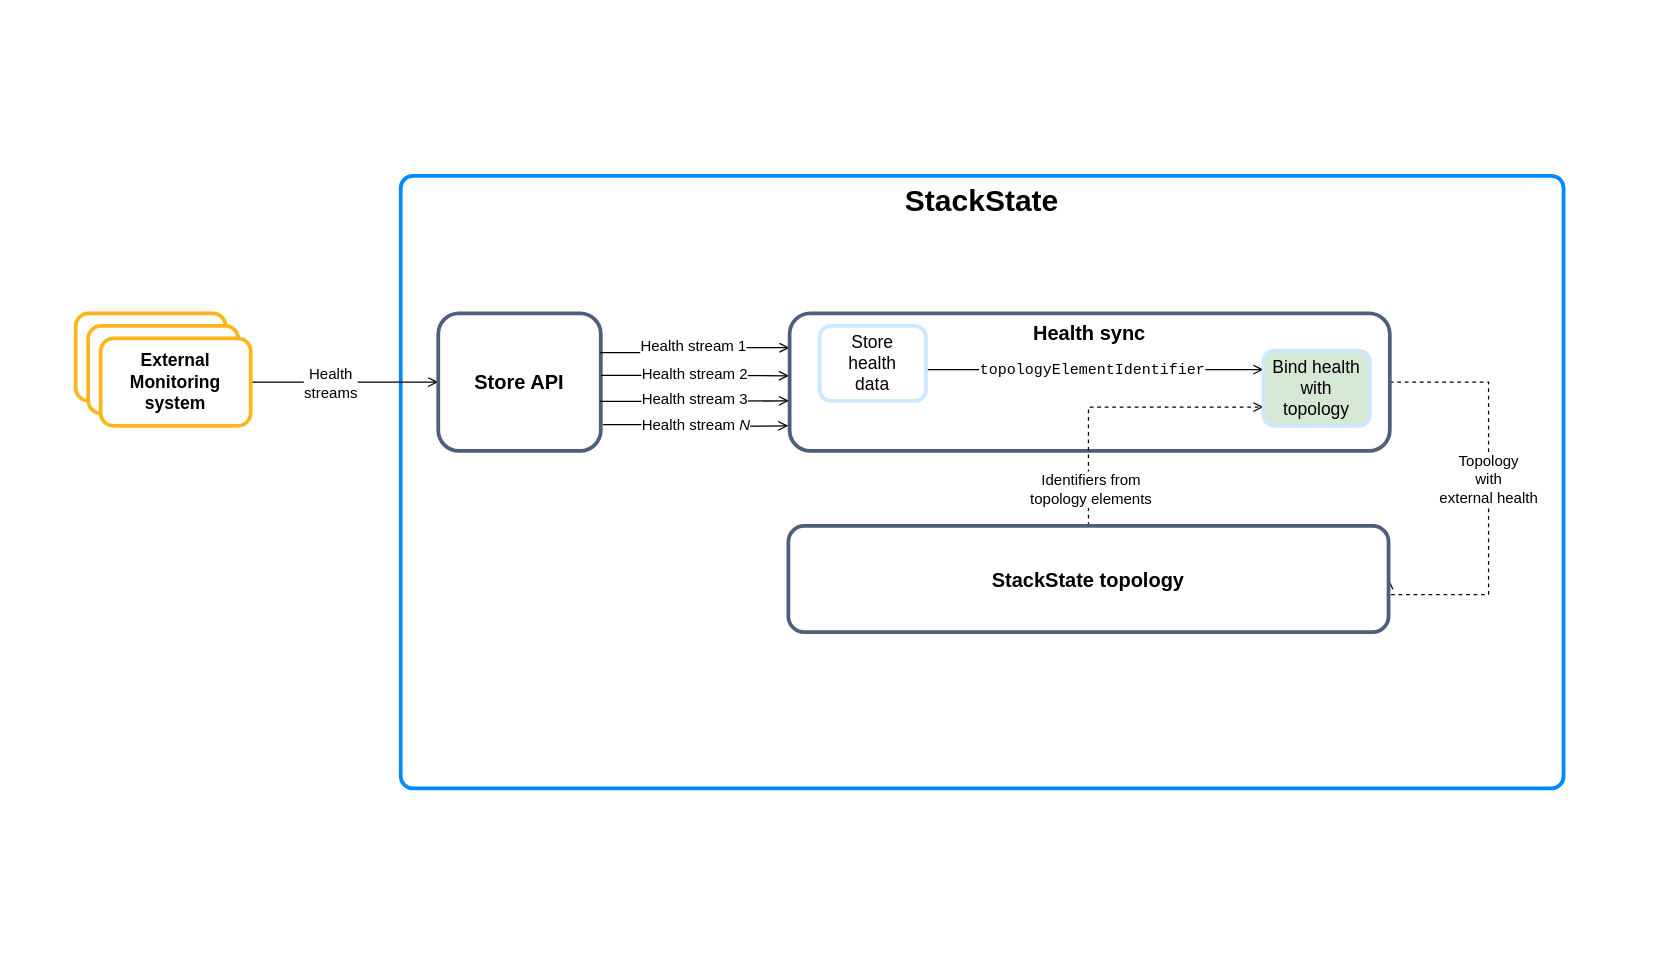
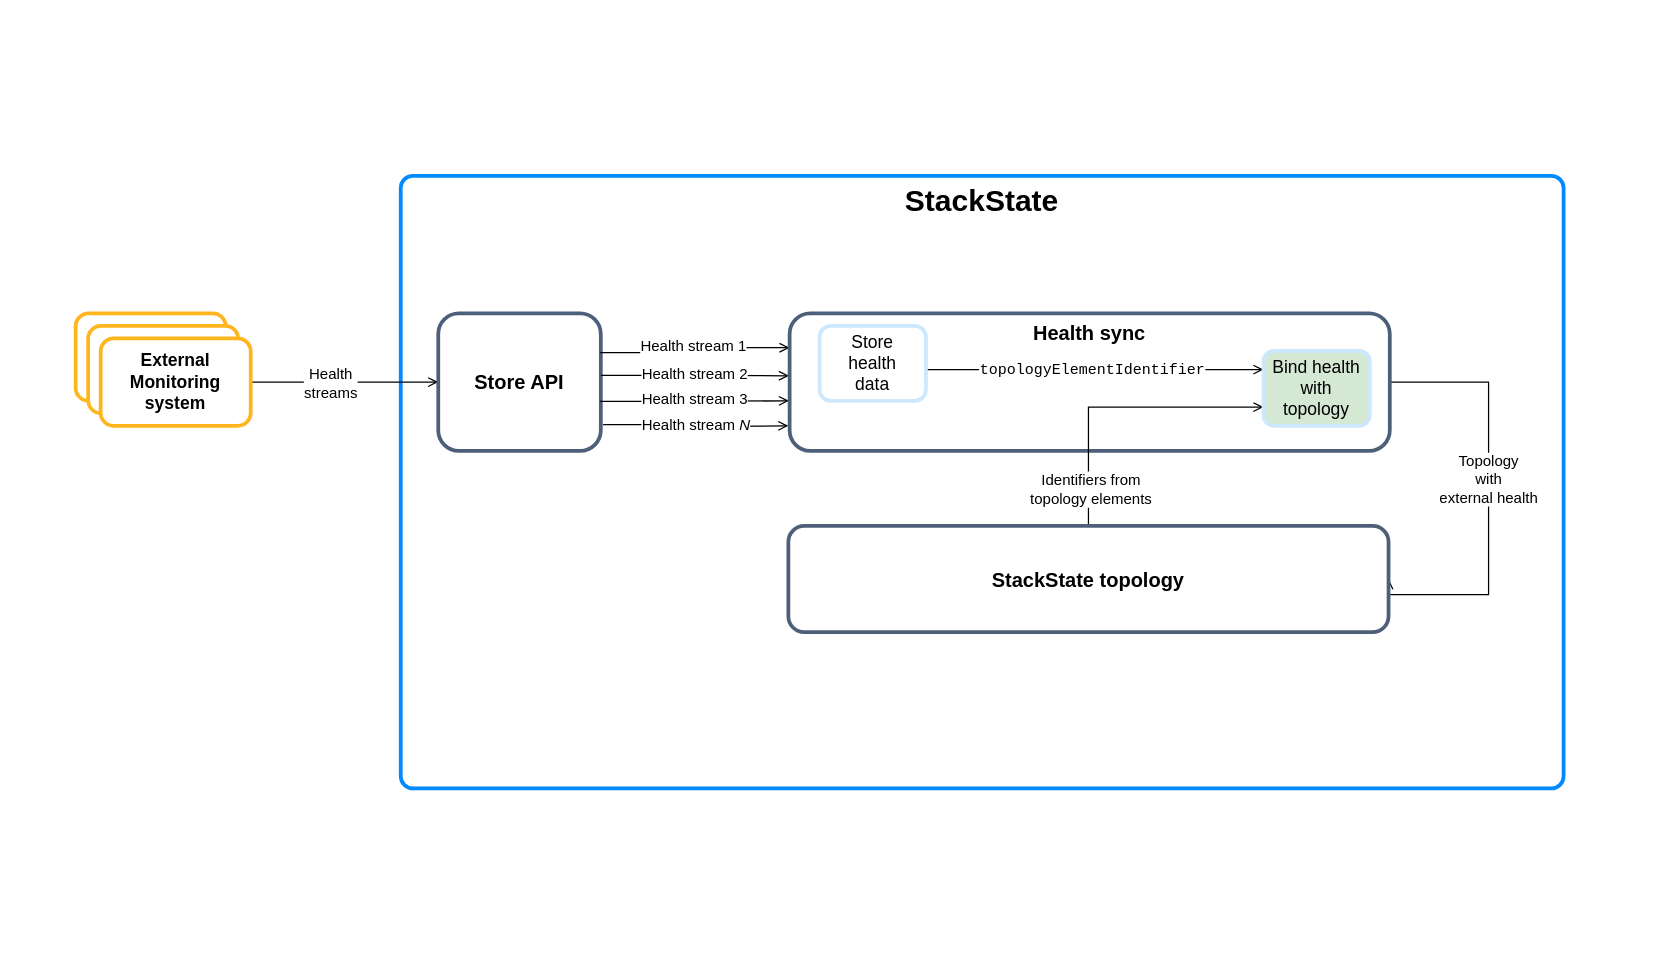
  <mxCell id="0" />
  <mxCell id="1" parent="0" />
  <mxCell id="2" value="" style="rounded=0;whiteSpace=wrap;html=1;align=center;strokeColor=none;" vertex="1" parent="1"><mxGeometry x="20" y="20" width="1280" height="720" as="geometry" /></mxCell>
  <mxCell id="3" value="&lt;b&gt;&lt;font style=&quot;font-size: 24px&quot;&gt;StackState&lt;/font&gt;&lt;/b&gt;" style="rounded=1;whiteSpace=wrap;html=1;strokeWidth=3;strokeColor=#008AFF;arcSize=2;verticalAlign=top;align=center;" vertex="1" parent="1"><mxGeometry x="320" y="140" width="930" height="490" as="geometry" /></mxCell>
  <mxCell id="4" style="edgeStyle=orthogonalEdgeStyle;rounded=0;orthogonalLoop=1;jettySize=auto;html=1;entryX=0;entryY=0.5;entryDx=0;entryDy=0;endArrow=open;endFill=0;" edge="1" parent="1" source="8" target="9"><mxGeometry relative="1" as="geometry"><mxPoint x="340" y="245" as="targetPoint" /></mxGeometry></mxCell>
  <mxCell id="5" value="&lt;font style=&quot;font-size: 12px&quot;&gt;Health&lt;br&gt;streams&lt;/font&gt;" style="edgeLabel;html=1;align=center;verticalAlign=middle;resizable=0;points=[];" vertex="1" connectable="0" parent="4"><mxGeometry x="-0.12" y="1" relative="1" as="geometry"><mxPoint x="-3" y="1" as="offset" /></mxGeometry></mxCell>
  <mxCell id="6" value="" style="rounded=1;whiteSpace=wrap;html=1;strokeWidth=3;strokeColor=#FFB61E;" vertex="1" parent="1"><mxGeometry x="60" y="250" width="120" height="70" as="geometry" /></mxCell>
  <mxCell id="7" value="" style="rounded=1;whiteSpace=wrap;html=1;strokeWidth=3;strokeColor=#FFB61E;" vertex="1" parent="1"><mxGeometry x="70" y="260" width="120" height="70" as="geometry" /></mxCell>
  <mxCell id="8" value="&lt;font style=&quot;font-size: 14px&quot;&gt;&lt;b&gt;External&lt;br&gt;Monitoring&lt;br&gt;system&lt;/b&gt;&lt;/font&gt;" style="rounded=1;whiteSpace=wrap;html=1;strokeWidth=3;strokeColor=#FFB61E;" vertex="1" parent="1"><mxGeometry x="80" y="270" width="120" height="70" as="geometry" /></mxCell>
  <mxCell id="9" value="&lt;b&gt;&lt;font style=&quot;font-size: 16px&quot;&gt;Store API&lt;/font&gt;&lt;/b&gt;" style="rounded=1;whiteSpace=wrap;html=1;strokeWidth=3;strokeColor=#4D5F79;align=center;" vertex="1" parent="1"><mxGeometry x="350" y="250" width="130" height="110" as="geometry" /></mxCell>
  <mxCell id="10" style="edgeStyle=orthogonalEdgeStyle;rounded=0;orthogonalLoop=1;jettySize=auto;html=1;entryX=0;entryY=0.25;entryDx=0;entryDy=0;endArrow=open;endFill=0;exitX=0.996;exitY=0.286;exitDx=0;exitDy=0;exitPerimeter=0;" edge="1" parent="1" source="9" target="20"><mxGeometry relative="1" as="geometry"><mxPoint x="490" y="280" as="sourcePoint" /><mxPoint x="599.532" y="279.8" as="targetPoint" /></mxGeometry></mxCell>
  <mxCell id="11" value="&lt;font style=&quot;font-size: 12px&quot;&gt;Health stream 1&lt;/font&gt;" style="edgeLabel;html=1;align=center;verticalAlign=middle;resizable=0;points=[];" vertex="1" connectable="0" parent="10"><mxGeometry x="0.105" y="1" relative="1" as="geometry"><mxPoint x="-8" as="offset" /></mxGeometry></mxCell>
  <mxCell id="12" style="edgeStyle=orthogonalEdgeStyle;rounded=0;orthogonalLoop=1;jettySize=auto;html=1;entryX=-0.001;entryY=0.454;entryDx=0;entryDy=0;entryPerimeter=0;endArrow=open;endFill=0;exitX=1.001;exitY=0.451;exitDx=0;exitDy=0;exitPerimeter=0;" edge="1" parent="1" source="9" target="20"><mxGeometry relative="1" as="geometry"><mxPoint x="490" y="300" as="sourcePoint" /><mxPoint x="599.064" y="298.84" as="targetPoint" /></mxGeometry></mxCell>
  <mxCell id="13" value="&lt;font style=&quot;font-size: 12px&quot;&gt;Health stream 2&lt;/font&gt;" style="edgeLabel;html=1;align=center;verticalAlign=middle;resizable=0;points=[];" vertex="1" connectable="0" parent="12"><mxGeometry x="0.105" y="1" relative="1" as="geometry"><mxPoint x="-8" as="offset" /></mxGeometry></mxCell>
  <mxCell id="14" style="edgeStyle=orthogonalEdgeStyle;rounded=0;orthogonalLoop=1;jettySize=auto;html=1;entryX=-0.001;entryY=0.636;entryDx=0;entryDy=0;entryPerimeter=0;endArrow=open;endFill=0;exitX=0.996;exitY=0.641;exitDx=0;exitDy=0;exitPerimeter=0;" edge="1" parent="1" source="9" target="20"><mxGeometry relative="1" as="geometry"><mxPoint x="490" y="320" as="sourcePoint" /><mxPoint x="598.596" y="318.44" as="targetPoint" /></mxGeometry></mxCell>
  <mxCell id="15" value="&lt;font style=&quot;font-size: 12px&quot;&gt;Health stream 3&lt;/font&gt;" style="edgeLabel;html=1;align=center;verticalAlign=middle;resizable=0;points=[];" vertex="1" connectable="0" parent="14"><mxGeometry x="0.105" y="1" relative="1" as="geometry"><mxPoint x="-8" as="offset" /></mxGeometry></mxCell>
  <mxCell id="16" style="edgeStyle=orthogonalEdgeStyle;rounded=0;orthogonalLoop=1;jettySize=auto;html=1;endArrow=open;endFill=0;exitX=1.014;exitY=0.81;exitDx=0;exitDy=0;exitPerimeter=0;" edge="1" parent="1" source="9"><mxGeometry relative="1" as="geometry"><mxPoint x="490" y="340" as="sourcePoint" /><mxPoint x="630" y="340" as="targetPoint" /></mxGeometry></mxCell>
  <mxCell id="17" value="&lt;font style=&quot;font-size: 12px&quot;&gt;Health stream &lt;i&gt;N&lt;/i&gt;&lt;/font&gt;" style="edgeLabel;html=1;align=center;verticalAlign=middle;resizable=0;points=[];" vertex="1" connectable="0" parent="16"><mxGeometry x="0.105" y="1" relative="1" as="geometry"><mxPoint x="-8" as="offset" /></mxGeometry></mxCell>
- <mxCell id="18" style="edgeStyle=orthogonalEdgeStyle;rounded=0;orthogonalLoop=1;jettySize=auto;html=1;entryX=1;entryY=0.5;entryDx=0;entryDy=0;endArrow=open;endFill=0;exitX=1;exitY=0.5;exitDx=0;exitDy=0;dashed=1;" edge="1" parent="1" source="20" target="23"><mxGeometry relative="1" as="geometry"><Array as="points"><mxPoint x="1190" y="305" /><mxPoint x="1190" y="475" /></Array></mxGeometry></mxCell>
+ <mxCell id="18" style="edgeStyle=orthogonalEdgeStyle;rounded=0;orthogonalLoop=1;jettySize=auto;html=1;entryX=1;entryY=0.5;entryDx=0;entryDy=0;endArrow=open;endFill=0;exitX=1;exitY=0.5;exitDx=0;exitDy=0;" edge="1" parent="1" source="20" target="23"><mxGeometry relative="1" as="geometry"><Array as="points"><mxPoint x="1190" y="305" /><mxPoint x="1190" y="475" /></Array></mxGeometry></mxCell>
  <mxCell id="19" value="&lt;font style=&quot;font-size: 12px&quot;&gt;Topology&lt;br&gt;with&lt;br&gt;external health&lt;/font&gt;" style="edgeLabel;html=1;align=center;verticalAlign=middle;resizable=0;points=[];" vertex="1" connectable="0" parent="18"><mxGeometry x="-0.084" y="-1" relative="1" as="geometry"><mxPoint as="offset" /></mxGeometry></mxCell>
  <mxCell id="20" value="&lt;b&gt;&lt;font style=&quot;font-size: 16px&quot;&gt;Health sync&lt;/font&gt;&lt;/b&gt;" style="rounded=1;whiteSpace=wrap;html=1;strokeWidth=3;strokeColor=#4D5F79;align=center;verticalAlign=top;" vertex="1" parent="1"><mxGeometry x="631" y="250" width="480" height="110" as="geometry" /></mxCell>
- <mxCell id="21" style="edgeStyle=orthogonalEdgeStyle;rounded=0;orthogonalLoop=1;jettySize=auto;html=1;entryX=0;entryY=0.75;entryDx=0;entryDy=0;endArrow=open;endFill=0;exitX=0.5;exitY=0;exitDx=0;exitDy=0;dashed=1;" edge="1" parent="1" source="23" target="27"><mxGeometry relative="1" as="geometry" /></mxCell>
+ <mxCell id="21" style="edgeStyle=orthogonalEdgeStyle;rounded=0;orthogonalLoop=1;jettySize=auto;html=1;entryX=0;entryY=0.75;entryDx=0;entryDy=0;endArrow=open;endFill=0;exitX=0.5;exitY=0;exitDx=0;exitDy=0;" edge="1" parent="1" source="23" target="27"><mxGeometry relative="1" as="geometry" /></mxCell>
  <mxCell id="22" value="&lt;font style=&quot;font-size: 12px&quot;&gt;Identifiers from&lt;br&gt;topology elements&lt;/font&gt;" style="edgeLabel;html=1;align=center;verticalAlign=middle;resizable=0;points=[];" vertex="1" connectable="0" parent="21"><mxGeometry x="0.403" y="-1" relative="1" as="geometry"><mxPoint x="-69" y="64" as="offset" /></mxGeometry></mxCell>
  <mxCell id="23" value="&lt;b&gt;&lt;font style=&quot;font-size: 16px&quot;&gt;StackState topology&lt;/font&gt;&lt;/b&gt;" style="rounded=1;whiteSpace=wrap;html=1;strokeWidth=3;strokeColor=#4D5F79;align=center;verticalAlign=middle;" vertex="1" parent="1"><mxGeometry x="630" y="420" width="480" height="85" as="geometry" /></mxCell>
  <mxCell id="24" style="edgeStyle=orthogonalEdgeStyle;rounded=0;orthogonalLoop=1;jettySize=auto;html=1;entryX=0;entryY=0.25;entryDx=0;entryDy=0;endArrow=open;endFill=0;exitX=1;exitY=0.25;exitDx=0;exitDy=0;" edge="1" parent="1" source="26" target="27"><mxGeometry relative="1" as="geometry"><Array as="points"><mxPoint x="850" y="295" /><mxPoint x="850" y="295" /></Array></mxGeometry></mxCell>
  <mxCell id="25" value="&lt;font face=&quot;Courier New&quot; style=&quot;font-size: 12px&quot;&gt;topologyElementIdentifier&lt;/font&gt;" style="edgeLabel;html=1;align=center;verticalAlign=middle;resizable=0;points=[];" vertex="1" connectable="0" parent="24"><mxGeometry x="0.265" y="-1" relative="1" as="geometry"><mxPoint x="-31" y="-1" as="offset" /></mxGeometry></mxCell>
  <mxCell id="26" value="&lt;font style=&quot;font-size: 14px&quot;&gt;Store&lt;br&gt;health&lt;br&gt;data&lt;/font&gt;" style="rounded=1;whiteSpace=wrap;html=1;strokeWidth=3;strokeColor=#CCE8FF;align=center;" vertex="1" parent="1"><mxGeometry x="655" y="260" width="85" height="60" as="geometry" /></mxCell>
  <mxCell id="27" value="&lt;font style=&quot;font-size: 14px&quot;&gt;Bind health&lt;br&gt;with&lt;br&gt;topology&lt;/font&gt;" style="rounded=1;whiteSpace=wrap;html=1;strokeWidth=3;strokeColor=#CCE8FF;align=center;arcSize=14;fillColor=#d5e8d4;" vertex="1" parent="1"><mxGeometry x="1010" y="280" width="85" height="60" as="geometry" /></mxCell>
